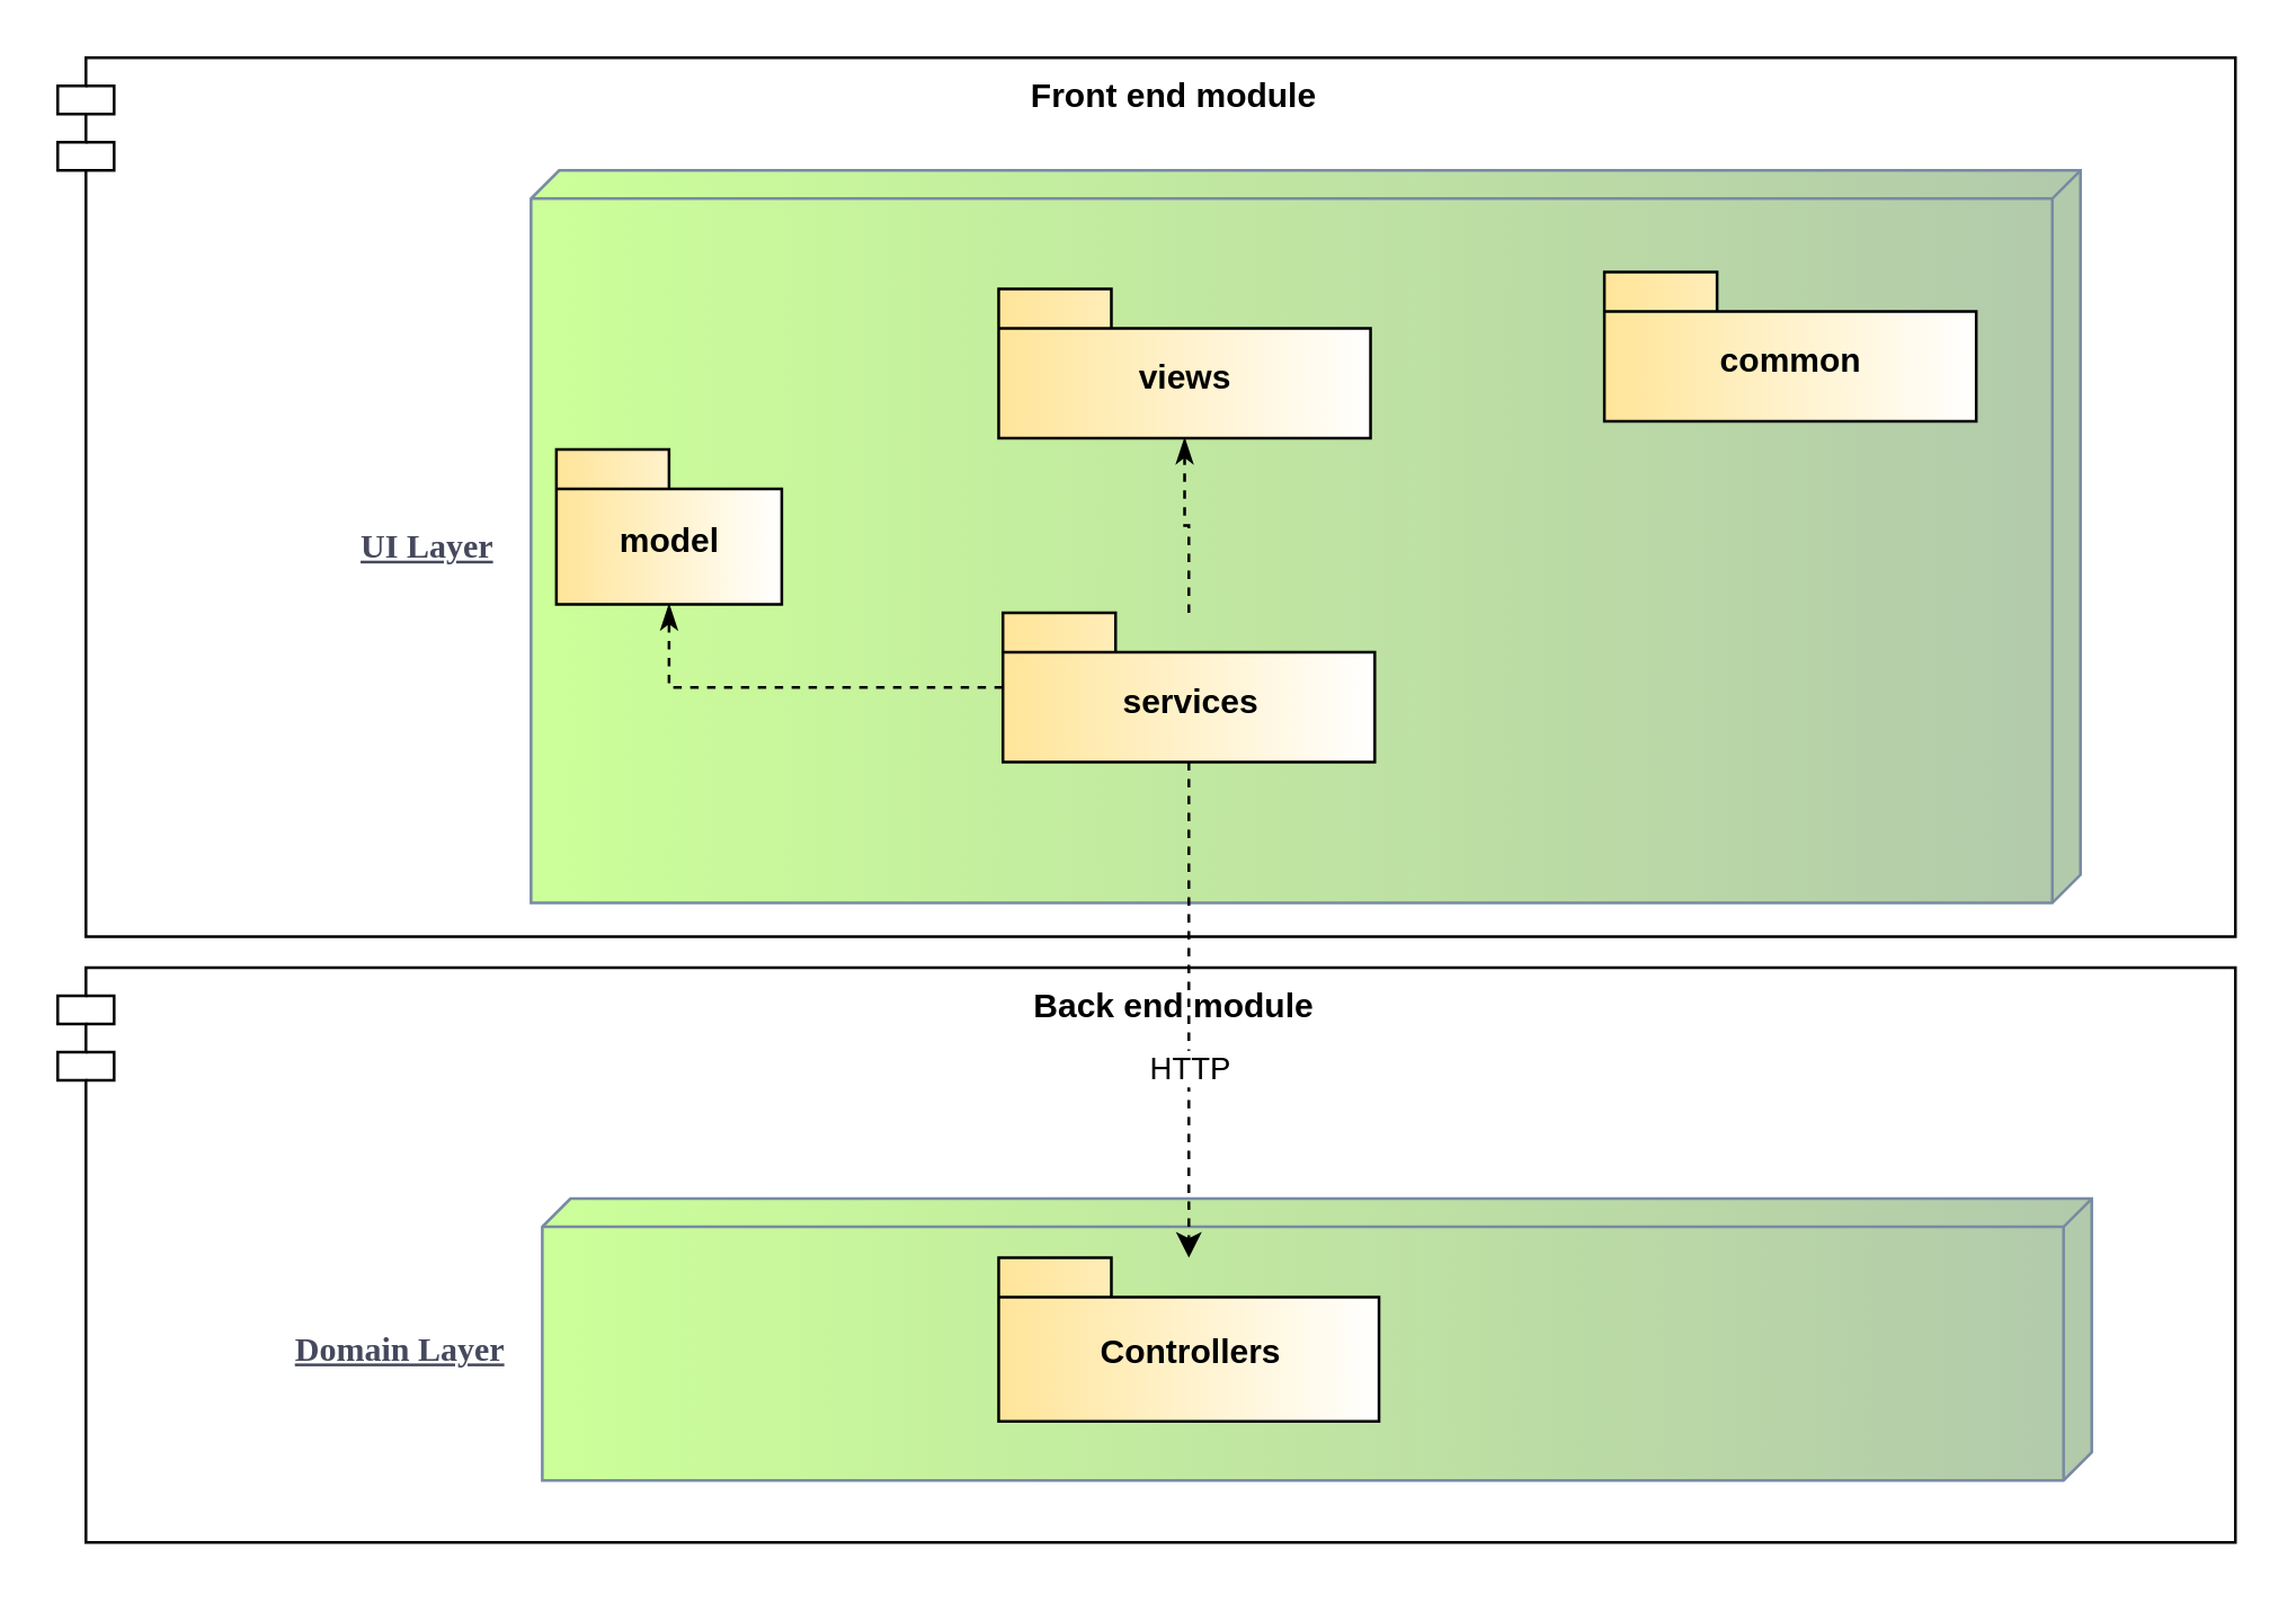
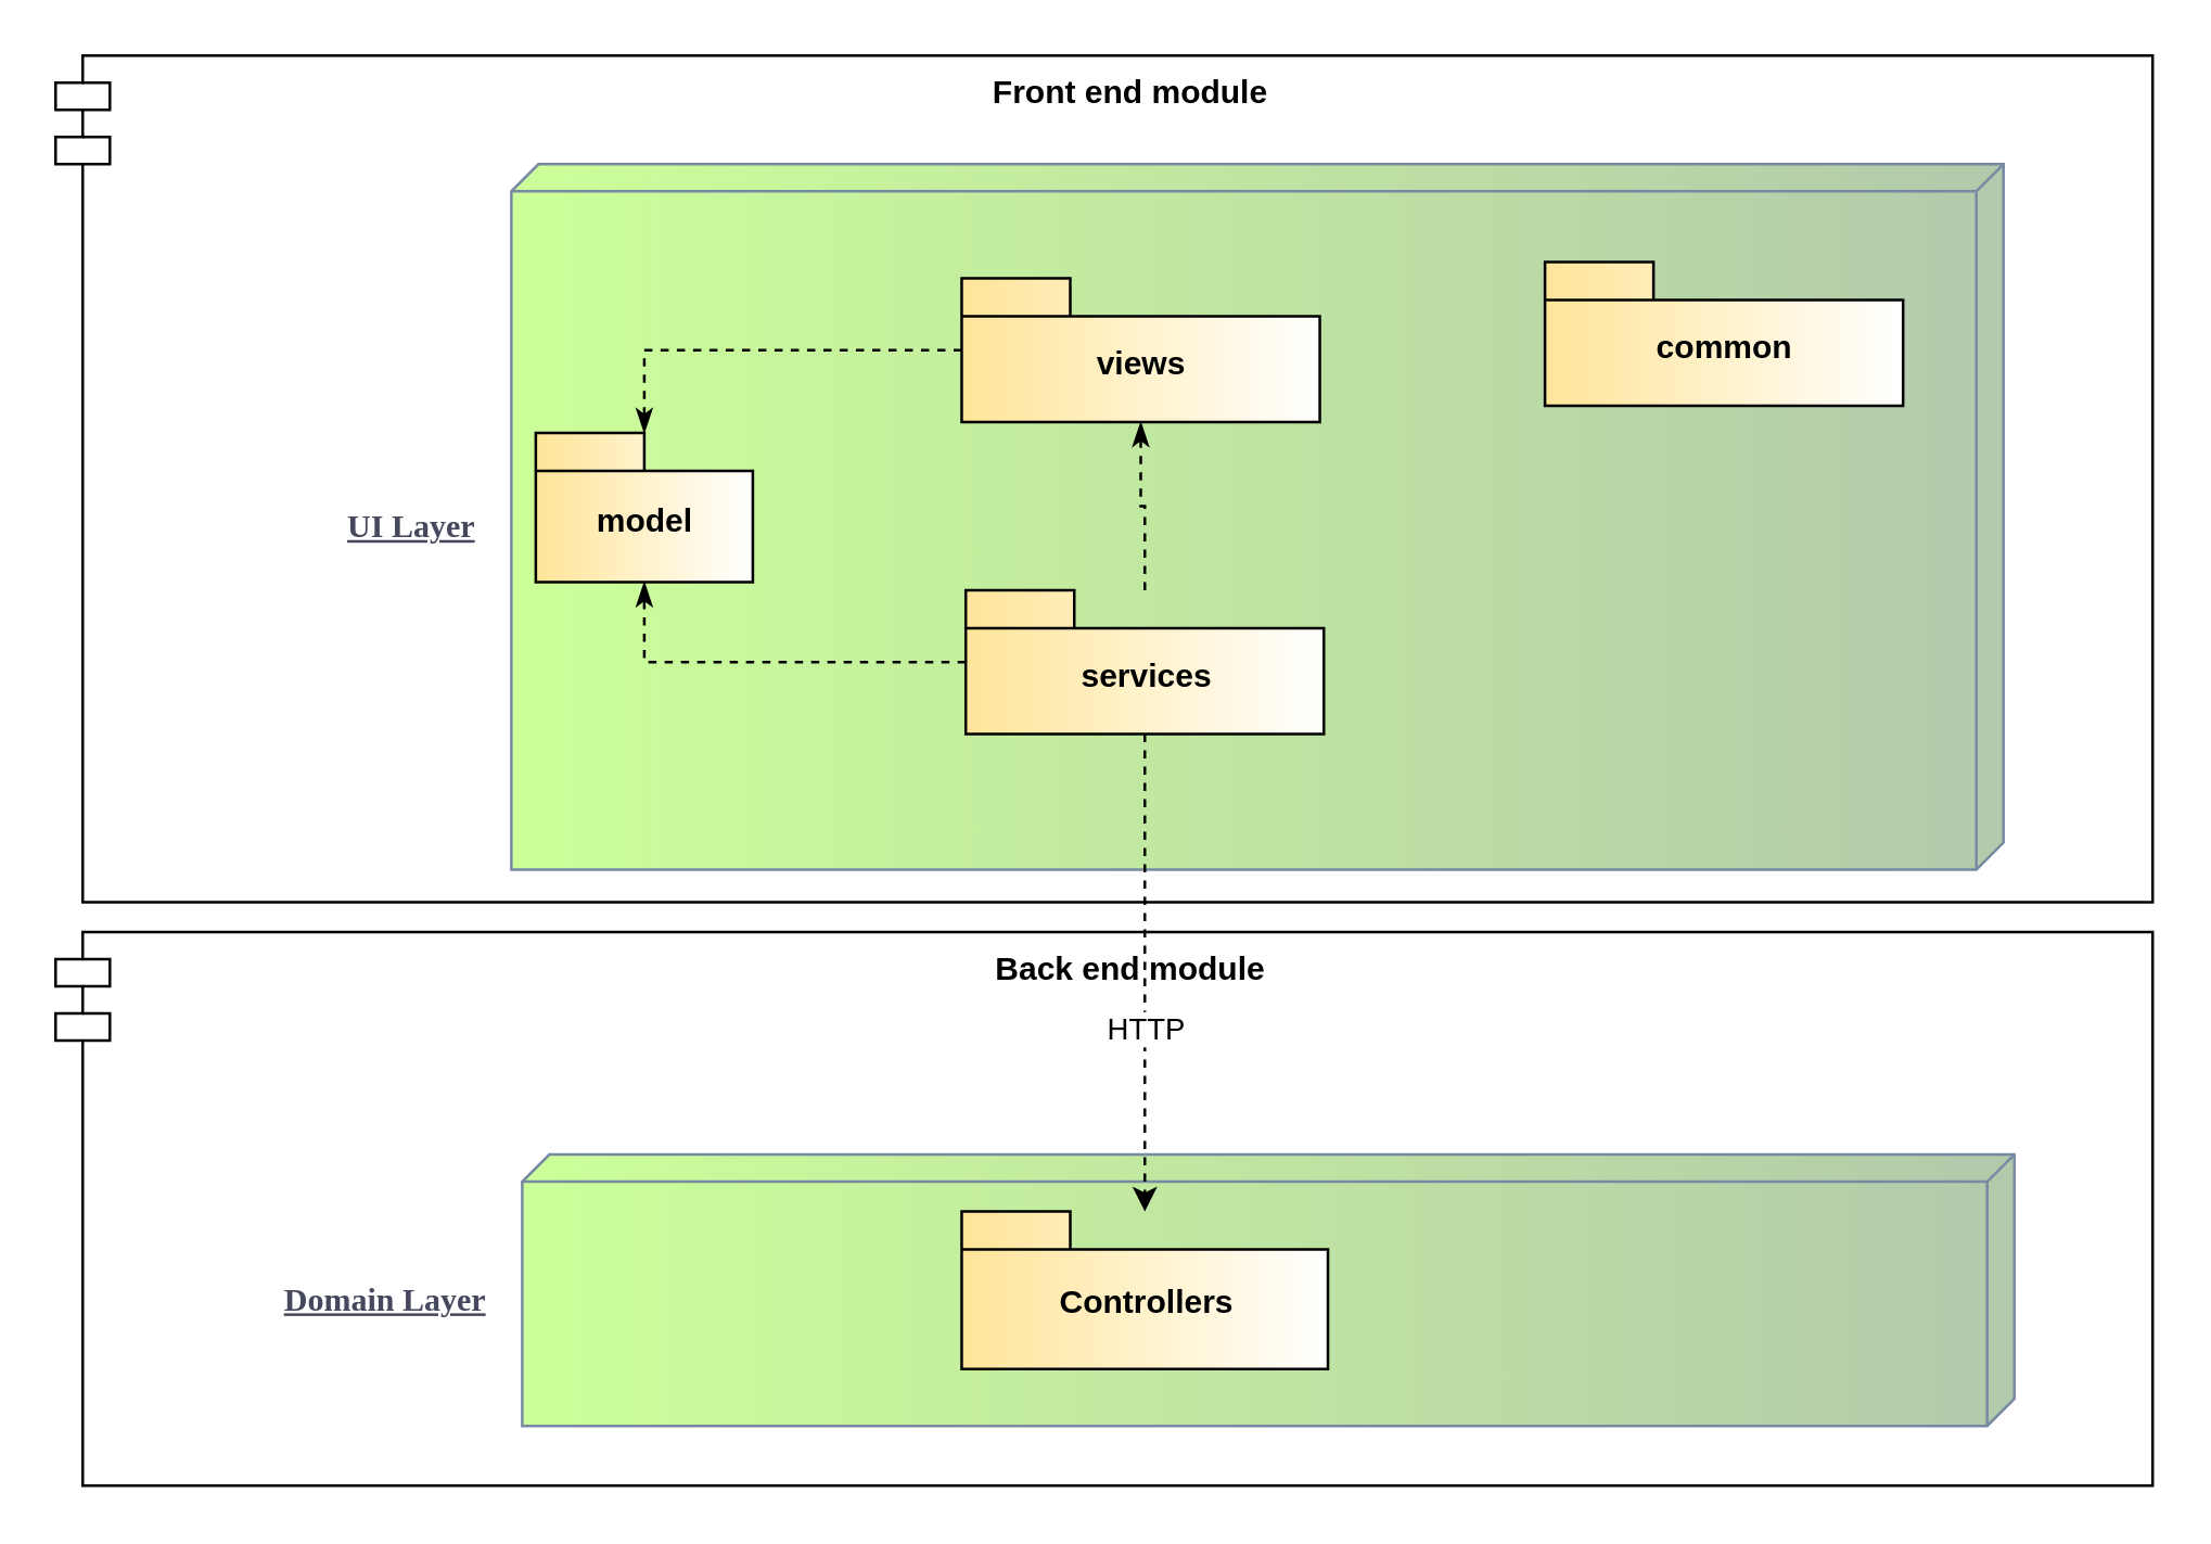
  <mxCell id="0" />
  <mxCell id="1" parent="0" />
  <mxCell id="2" value="Back end module" style="shape=module;align=left;spacingLeft=20;align=center;verticalAlign=top;rounded=1;fontStyle=1;" vertex="1" parent="1"><mxGeometry x="20" y="343" width="773" height="204" as="geometry" /></mxCell>
  <mxCell id="3" value="Front end module" style="shape=module;align=left;spacingLeft=20;align=center;verticalAlign=top;rounded=1;fontStyle=1;" parent="1" vertex="1"><mxGeometry x="20" y="20" width="773" height="312" as="geometry" /></mxCell>
  <mxCell id="4" value="UI Layer" style="verticalAlign=middle;align=right;spacingTop=8;spacingLeft=2;spacingRight=12;shape=cube;size=10;direction=south;fontStyle=5;html=1;rounded=1;shadow=0;comic=0;labelBackgroundColor=none;strokeWidth=1;fontFamily=Verdana;fontSize=12;labelPosition=left;verticalLabelPosition=middle;fillColor=#B2C9AB;strokeColor=#788AA3;fontColor=#46495D;gradientColor=#CCFF99;" parent="1" vertex="1"><mxGeometry x="188" y="60" width="550" height="260" as="geometry" /></mxCell>
  <mxCell id="5" value="Domain Layer" style="verticalAlign=middle;align=right;spacingTop=8;spacingLeft=2;spacingRight=12;shape=cube;size=10;direction=south;fontStyle=5;html=1;rounded=1;shadow=0;comic=0;labelBackgroundColor=none;strokeWidth=1;fontFamily=Verdana;fontSize=12;labelPosition=left;verticalLabelPosition=middle;fillColor=#B2C9AB;strokeColor=#788AA3;fontColor=#46495D;gradientColor=#CCFF99;" parent="1" vertex="1"><mxGeometry x="192" y="425" width="550" height="100" as="geometry" /></mxCell>
  <mxCell id="6" value="Controllers" style="shape=folder;fontStyle=1;spacingTop=10;tabWidth=40;tabHeight=14;tabPosition=left;html=1;gradientColor=#FFE599;gradientDirection=west;" parent="1" vertex="1"><mxGeometry x="354" y="446" width="135" height="58" as="geometry" /></mxCell>
  <mxCell id="7" style="edgeStyle=orthogonalEdgeStyle;rounded=0;orthogonalLoop=1;jettySize=auto;html=1;dashed=1;gradientColor=#FFE599;" parent="1" source="11" target="6" edge="1"><mxGeometry relative="1" as="geometry" /></mxCell>
  <mxCell id="8" value="HTTP" style="edgeLabel;html=1;align=center;verticalAlign=middle;resizable=0;points=[];" parent="7" vertex="1" connectable="0"><mxGeometry x="0.226" relative="1" as="geometry"><mxPoint as="offset" /></mxGeometry></mxCell>
  <mxCell id="9" style="edgeStyle=orthogonalEdgeStyle;rounded=0;orthogonalLoop=1;jettySize=auto;html=1;entryX=0.5;entryY=1;entryDx=0;entryDy=0;entryPerimeter=0;dashed=1;endArrow=classicThin;endFill=1;gradientColor=#FFE599;" parent="1" source="11" target="12" edge="1"><mxGeometry relative="1" as="geometry" /></mxCell>
  <mxCell id="10" style="edgeStyle=orthogonalEdgeStyle;rounded=0;orthogonalLoop=1;jettySize=auto;html=1;dashed=1;endArrow=classicThin;endFill=1;gradientColor=#FFE599;" parent="1" source="11" target="14" edge="1"><mxGeometry relative="1" as="geometry" /></mxCell>
  <mxCell id="11" value="services" style="shape=folder;fontStyle=1;spacingTop=10;tabWidth=40;tabHeight=14;tabPosition=left;html=1;gradientColor=#FFE599;gradientDirection=west;" parent="1" vertex="1"><mxGeometry x="355.5" y="217" width="132" height="53" as="geometry" /></mxCell>
  <mxCell id="12" value="model" style="shape=folder;fontStyle=1;spacingTop=10;tabWidth=40;tabHeight=14;tabPosition=left;html=1;gradientColor=#FFE599;gradientDirection=west;" parent="1" vertex="1"><mxGeometry x="197" y="159" width="80" height="55" as="geometry" /></mxCell>
+ <mxCell id="13" style="edgeStyle=orthogonalEdgeStyle;rounded=0;orthogonalLoop=1;jettySize=auto;html=1;endArrow=classicThin;endFill=1;dashed=1;" parent="1" source="14" target="12" edge="1"><mxGeometry relative="1" as="geometry" /></mxCell>
  <mxCell id="14" value="views" style="shape=folder;fontStyle=1;spacingTop=10;tabWidth=40;tabHeight=14;tabPosition=left;html=1;gradientColor=#FFE599;gradientDirection=west;" parent="1" vertex="1"><mxGeometry x="354" y="102" width="132" height="53" as="geometry" /></mxCell>
  <mxCell id="15" value="common" style="shape=folder;fontStyle=1;spacingTop=10;tabWidth=40;tabHeight=14;tabPosition=left;html=1;gradientColor=#FFE599;gradientDirection=west;" parent="1" vertex="1"><mxGeometry x="569" y="96" width="132" height="53" as="geometry" /></mxCell>
